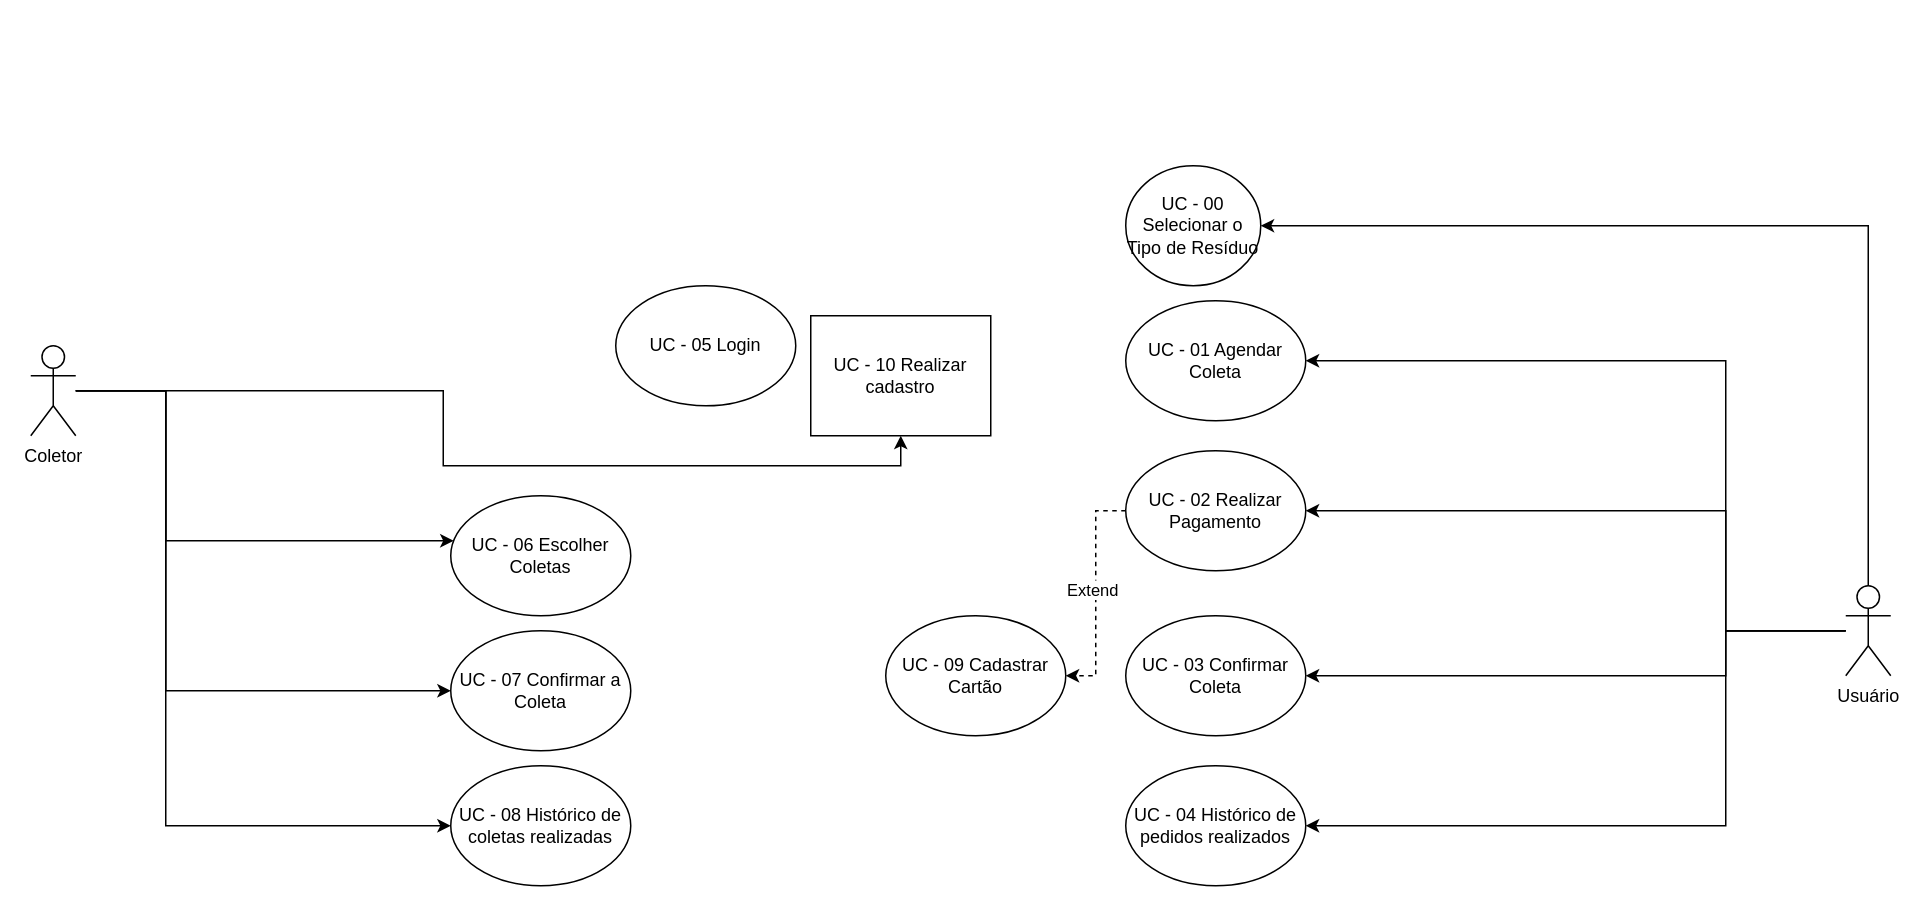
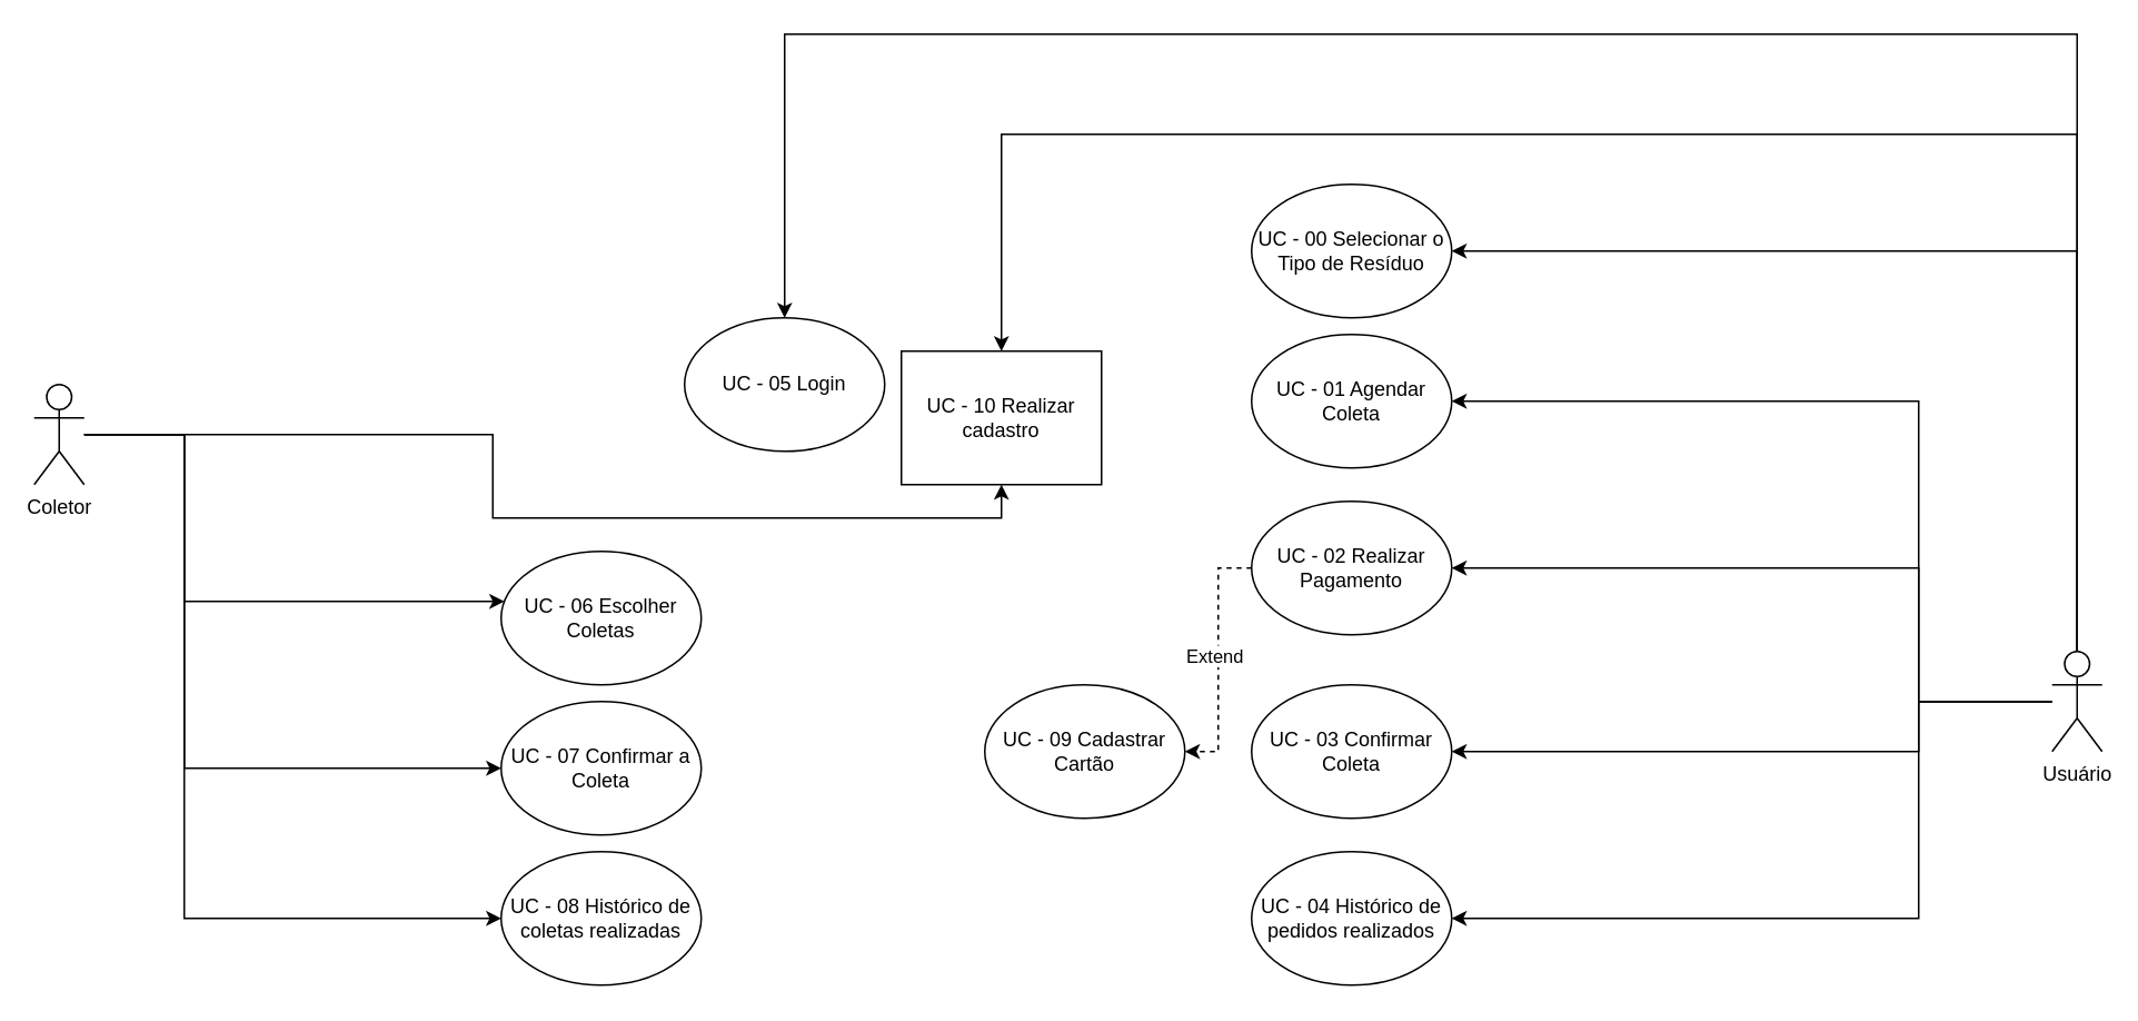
  <mxCell id="0" />
  <mxCell id="1" parent="0" />
  <mxCell id="2" style="edgeStyle=orthogonalEdgeStyle;rounded=0;orthogonalLoop=1;jettySize=auto;html=1;entryX=1;entryY=0.5;entryDx=0;entryDy=0;" edge="1" parent="1" source="9" target="15"><mxGeometry relative="1" as="geometry"><Array as="points"><mxPoint x="1245" y="150" /></Array></mxGeometry></mxCell>
  <mxCell id="3" style="edgeStyle=orthogonalEdgeStyle;rounded=0;orthogonalLoop=1;jettySize=auto;html=1;" edge="1" parent="1" source="9" target="16"><mxGeometry relative="1" as="geometry"><Array as="points"><mxPoint x="1150" y="420" /><mxPoint x="1150" y="240" /></Array></mxGeometry></mxCell>
  <mxCell id="4" style="edgeStyle=orthogonalEdgeStyle;rounded=0;orthogonalLoop=1;jettySize=auto;html=1;entryX=1;entryY=0.5;entryDx=0;entryDy=0;" edge="1" parent="1" source="9" target="19"><mxGeometry relative="1" as="geometry"><Array as="points"><mxPoint x="1150" y="420" /><mxPoint x="1150" y="340" /></Array></mxGeometry></mxCell>
  <mxCell id="5" style="edgeStyle=orthogonalEdgeStyle;rounded=0;orthogonalLoop=1;jettySize=auto;html=1;entryX=1;entryY=0.5;entryDx=0;entryDy=0;" edge="1" parent="1" source="9" target="20"><mxGeometry relative="1" as="geometry"><Array as="points"><mxPoint x="1150" y="420" /><mxPoint x="1150" y="450" /></Array></mxGeometry></mxCell>
+ <mxCell id="6" style="edgeStyle=orthogonalEdgeStyle;rounded=0;orthogonalLoop=1;jettySize=auto;html=1;" edge="1" parent="1" source="9" target="23"><mxGeometry relative="1" as="geometry"><Array as="points"><mxPoint x="692" y="20" /><mxPoint x="120" y="20" /></Array></mxGeometry></mxCell>
  <mxCell id="7" style="edgeStyle=orthogonalEdgeStyle;rounded=0;orthogonalLoop=1;jettySize=auto;html=1;entryX=1;entryY=0.5;entryDx=0;entryDy=0;" edge="1" parent="1" source="9" target="25"><mxGeometry relative="1" as="geometry"><Array as="points"><mxPoint x="1150" y="420" /><mxPoint x="1150" y="550" /></Array></mxGeometry></mxCell>
+ <mxCell id="8" style="edgeStyle=orthogonalEdgeStyle;rounded=0;orthogonalLoop=1;jettySize=auto;html=1;entryX=0.5;entryY=0;entryDx=0;entryDy=0;" edge="1" parent="1" source="9" target="27"><mxGeometry relative="1" as="geometry"><Array as="points"><mxPoint x="1245" y="80" /><mxPoint x="600" y="80" /></Array></mxGeometry></mxCell>
  <mxCell id="9" value="Usuá&lt;span style=&quot;background-color: initial;&quot;&gt;rio&lt;/span&gt;" style="shape=umlActor;verticalLabelPosition=bottom;verticalAlign=top;html=1;outlineConnect=0;" vertex="1" parent="1"><mxGeometry x="1230" y="390" width="30" height="60" as="geometry" /></mxCell>
  <mxCell id="10" style="edgeStyle=orthogonalEdgeStyle;rounded=0;orthogonalLoop=1;jettySize=auto;html=1;" edge="1" parent="1" source="14" target="21"><mxGeometry relative="1" as="geometry"><mxPoint x="80" y="230" as="sourcePoint" /><Array as="points"><mxPoint x="110" y="260" /><mxPoint x="110" y="360" /></Array></mxGeometry></mxCell>
  <mxCell id="11" style="edgeStyle=orthogonalEdgeStyle;rounded=0;orthogonalLoop=1;jettySize=auto;html=1;entryX=0;entryY=0.5;entryDx=0;entryDy=0;" edge="1" parent="1" source="14" target="22"><mxGeometry relative="1" as="geometry"><Array as="points"><mxPoint x="110" y="260" /><mxPoint x="110" y="460" /></Array></mxGeometry></mxCell>
  <mxCell id="12" style="edgeStyle=orthogonalEdgeStyle;rounded=0;orthogonalLoop=1;jettySize=auto;html=1;entryX=0.5;entryY=1;entryDx=0;entryDy=0;" edge="1" parent="1" source="14" target="27"><mxGeometry relative="1" as="geometry"><Array as="points"><mxPoint x="295" y="260" /><mxPoint x="295" y="310" /><mxPoint x="600" y="310" /></Array></mxGeometry></mxCell>
  <mxCell id="13" style="edgeStyle=orthogonalEdgeStyle;rounded=0;orthogonalLoop=1;jettySize=auto;html=1;entryX=0;entryY=0.5;entryDx=0;entryDy=0;" edge="1" parent="1" source="14" target="24"><mxGeometry relative="1" as="geometry"><Array as="points"><mxPoint x="110" y="260" /><mxPoint x="110" y="550" /></Array></mxGeometry></mxCell>
  <mxCell id="14" value="Coletor" style="shape=umlActor;verticalLabelPosition=bottom;verticalAlign=top;html=1;outlineConnect=0;" vertex="1" parent="1"><mxGeometry x="20" y="230" width="30" height="60" as="geometry" /></mxCell>
- <mxCell id="15" value="UC - 00 Selecionar o Tipo de Resíduo" style="ellipse;whiteSpace=wrap;html=1;" vertex="1" parent="1"><mxGeometry x="750" y="110" width="90" height="80" as="geometry" /></mxCell>
+ <mxCell id="15" value="UC - 00 Selecionar o Tipo de Resíduo" style="ellipse;whiteSpace=wrap;html=1;" vertex="1" parent="1"><mxGeometry x="750" y="110" width="120" height="80" as="geometry" /></mxCell>
  <mxCell id="16" value="UC - 01 Agendar Coleta" style="ellipse;whiteSpace=wrap;html=1;" vertex="1" parent="1"><mxGeometry x="750" y="200" width="120" height="80" as="geometry" /></mxCell>
  <mxCell id="17" style="edgeStyle=orthogonalEdgeStyle;rounded=0;orthogonalLoop=1;jettySize=auto;html=1;entryX=1;entryY=0.5;entryDx=0;entryDy=0;dashed=1;" edge="1" parent="1" source="19" target="26"><mxGeometry relative="1" as="geometry" /></mxCell>
  <mxCell id="18" value="Extend" style="edgeLabel;html=1;align=center;verticalAlign=middle;resizable=0;points=[];" connectable="0" vertex="1" parent="17"><mxGeometry x="-0.039" y="-3" relative="1" as="geometry"><mxPoint as="offset" /></mxGeometry></mxCell>
  <mxCell id="19" value="UC - 02 Realizar Pagamento" style="ellipse;whiteSpace=wrap;html=1;" vertex="1" parent="1"><mxGeometry x="750" y="300" width="120" height="80" as="geometry" /></mxCell>
  <mxCell id="20" value="UC - 03 Confirmar Coleta" style="ellipse;whiteSpace=wrap;html=1;" vertex="1" parent="1"><mxGeometry x="750" y="410" width="120" height="80" as="geometry" /></mxCell>
  <mxCell id="21" value="UC - 06&lt;span style=&quot;background-color: initial;&quot;&gt;&amp;nbsp;Escolher Coletas&lt;/span&gt;" style="ellipse;whiteSpace=wrap;html=1;" vertex="1" parent="1"><mxGeometry x="300" y="330" width="120" height="80" as="geometry" /></mxCell>
  <mxCell id="22" value="UC - 07 Confirmar a Coleta" style="ellipse;whiteSpace=wrap;html=1;" vertex="1" parent="1"><mxGeometry x="300" y="420" width="120" height="80" as="geometry" /></mxCell>
  <mxCell id="23" value="UC - 05 Login" style="ellipse;whiteSpace=wrap;html=1;" vertex="1" parent="1"><mxGeometry x="410" y="190" width="120" height="80" as="geometry" /></mxCell>
  <mxCell id="24" value="UC - 08 Histórico de coletas realizadas" style="ellipse;whiteSpace=wrap;html=1;" vertex="1" parent="1"><mxGeometry x="300" y="510" width="120" height="80" as="geometry" /></mxCell>
  <mxCell id="25" value="UC - 04 Histórico de pedidos realizados" style="ellipse;whiteSpace=wrap;html=1;" vertex="1" parent="1"><mxGeometry x="750" y="510" width="120" height="80" as="geometry" /></mxCell>
  <mxCell id="26" value="UC - 09 Cadastrar Cartão" style="ellipse;whiteSpace=wrap;html=1;" vertex="1" parent="1"><mxGeometry x="590" y="410" width="120" height="80" as="geometry" /></mxCell>
  <mxCell id="27" value="UC - 10 Realizar cadastro" style="whiteSpace=wrap;html=1;rounded=0;" vertex="1" parent="1"><mxGeometry x="540" y="210" width="120" height="80" as="geometry" /></mxCell>
